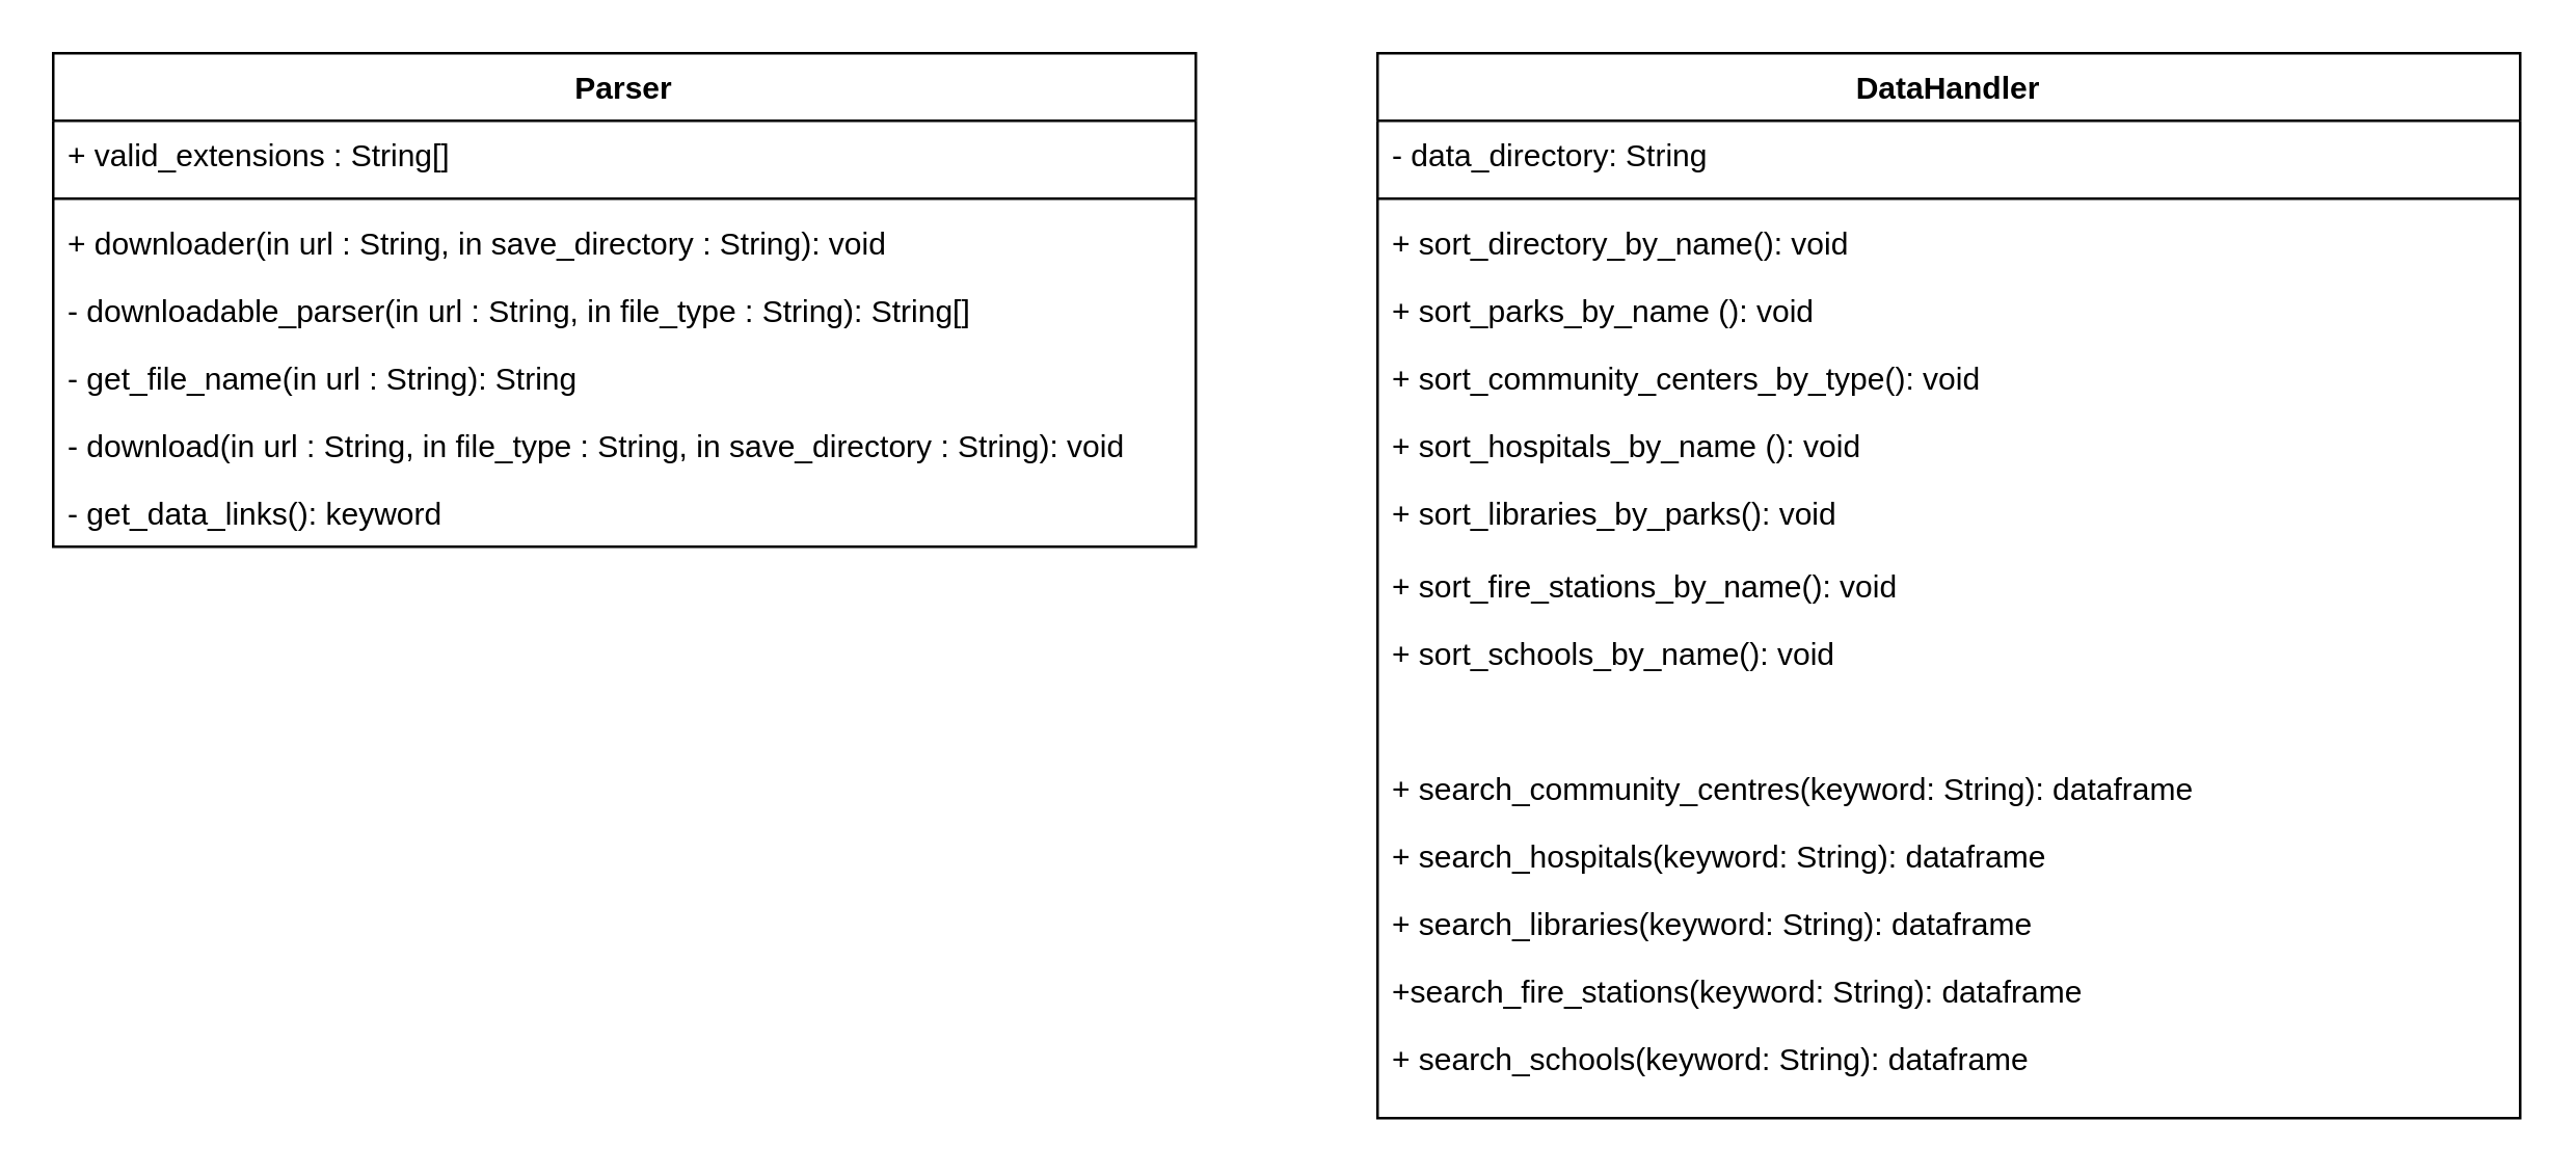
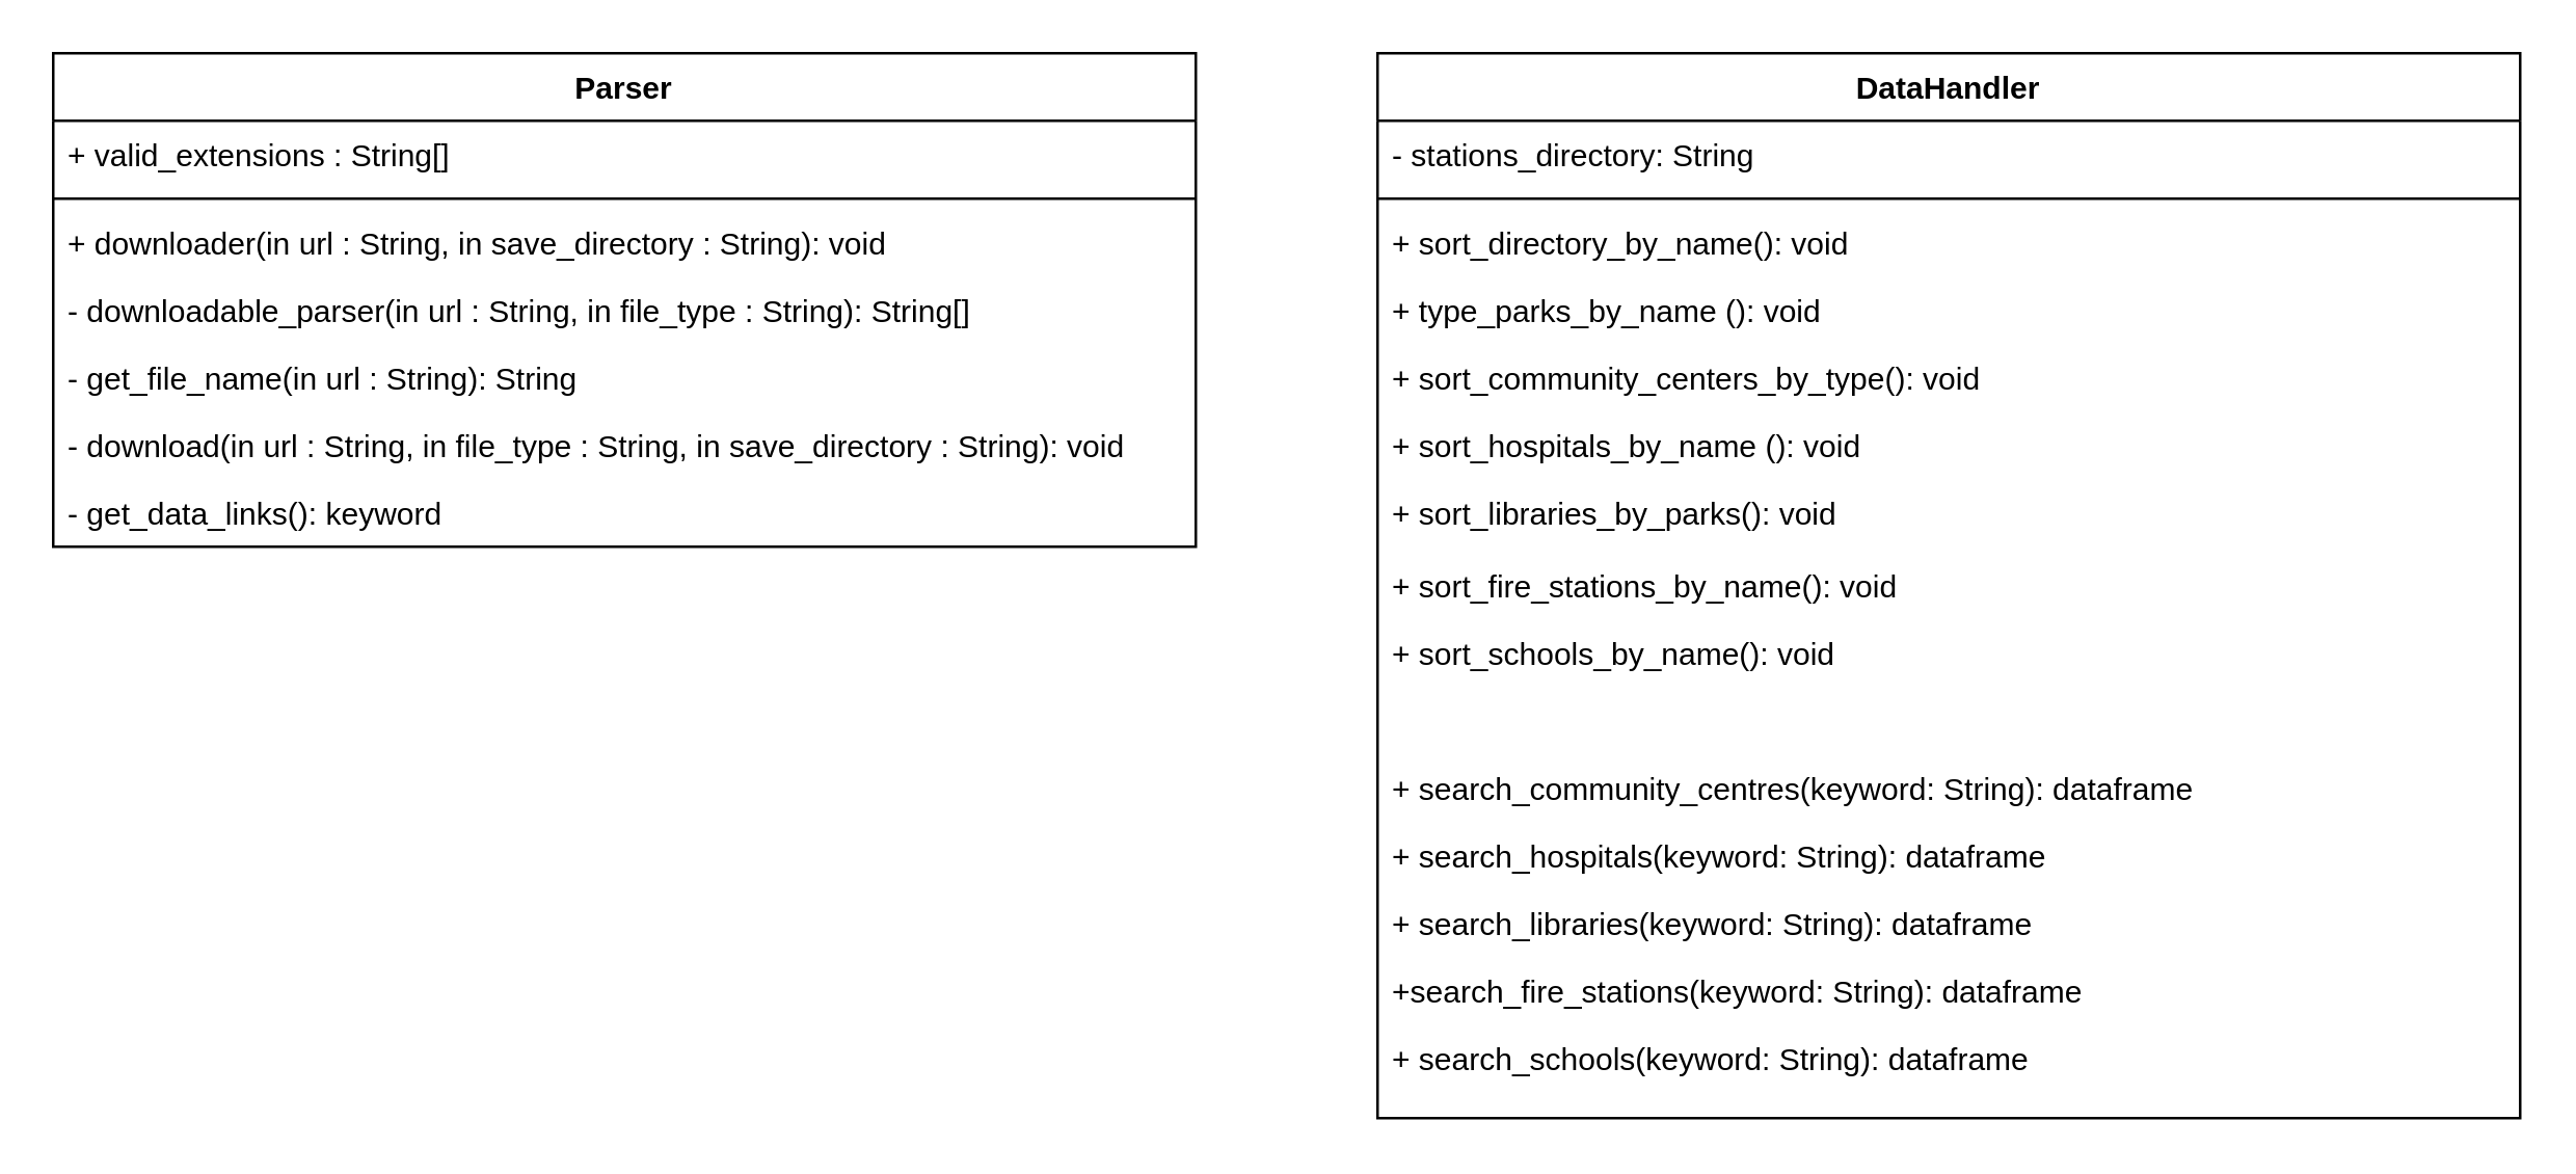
  <mxCell id="0" />
  <mxCell id="1" parent="0" />
  <mxCell id="2" value="Parser" style="swimlane;fontStyle=1;align=center;verticalAlign=top;childLayout=stackLayout;horizontal=1;startSize=26;horizontalStack=0;resizeParent=1;resizeParentMax=0;resizeLast=0;collapsible=1;marginBottom=0;whiteSpace=wrap;html=1;" parent="1" vertex="1"><mxGeometry x="20" y="20" width="440" height="190" as="geometry" /></mxCell>
  <mxCell id="3" value="+ valid_extensions : String[]" style="text;strokeColor=none;fillColor=none;align=left;verticalAlign=top;spacingLeft=4;spacingRight=4;overflow=hidden;rotatable=0;points=[[0,0.5],[1,0.5]];portConstraint=eastwest;whiteSpace=wrap;html=1;" parent="2" vertex="1"><mxGeometry y="26" width="440" height="26" as="geometry" /></mxCell>
  <mxCell id="4" value="" style="line;strokeWidth=1;fillColor=none;align=left;verticalAlign=middle;spacingTop=-1;spacingLeft=3;spacingRight=3;rotatable=0;labelPosition=right;points=[];portConstraint=eastwest;strokeColor=inherit;" parent="2" vertex="1"><mxGeometry y="52" width="440" height="8" as="geometry" /></mxCell>
  <mxCell id="5" value="+ downloader(in url : String, in save_directory : String): void" style="text;strokeColor=none;fillColor=none;align=left;verticalAlign=top;spacingLeft=4;spacingRight=4;overflow=hidden;rotatable=0;points=[[0,0.5],[1,0.5]];portConstraint=eastwest;whiteSpace=wrap;html=1;" parent="2" vertex="1"><mxGeometry y="60" width="440" height="26" as="geometry" /></mxCell>
  <mxCell id="6" value="- downloadable_parser(in url : String, in file_type : String): String[]" style="text;strokeColor=none;fillColor=none;align=left;verticalAlign=top;spacingLeft=4;spacingRight=4;overflow=hidden;rotatable=0;points=[[0,0.5],[1,0.5]];portConstraint=eastwest;whiteSpace=wrap;html=1;" parent="2" vertex="1"><mxGeometry y="86" width="440" height="26" as="geometry" /></mxCell>
  <mxCell id="7" value="- get_file_name(in url : String): String" style="text;strokeColor=none;fillColor=none;align=left;verticalAlign=top;spacingLeft=4;spacingRight=4;overflow=hidden;rotatable=0;points=[[0,0.5],[1,0.5]];portConstraint=eastwest;whiteSpace=wrap;html=1;" parent="2" vertex="1"><mxGeometry y="112" width="440" height="26" as="geometry" /></mxCell>
  <mxCell id="8" value="- download(in url : String, in file_type : String, in save_directory : String): void" style="text;strokeColor=none;fillColor=none;align=left;verticalAlign=top;spacingLeft=4;spacingRight=4;overflow=hidden;rotatable=0;points=[[0,0.5],[1,0.5]];portConstraint=eastwest;whiteSpace=wrap;html=1;" parent="2" vertex="1"><mxGeometry y="138" width="440" height="26" as="geometry" /></mxCell>
  <mxCell id="9" value="- get_data_links(): keyword" style="text;strokeColor=none;fillColor=none;align=left;verticalAlign=top;spacingLeft=4;spacingRight=4;overflow=hidden;rotatable=0;points=[[0,0.5],[1,0.5]];portConstraint=eastwest;whiteSpace=wrap;html=1;" parent="2" vertex="1"><mxGeometry y="164" width="440" height="26" as="geometry" /></mxCell>
  <mxCell id="10" value="DataHandler" style="swimlane;fontStyle=1;align=center;verticalAlign=top;childLayout=stackLayout;horizontal=1;startSize=26;horizontalStack=0;resizeParent=1;resizeParentMax=0;resizeLast=0;collapsible=1;marginBottom=0;whiteSpace=wrap;html=1;movable=1;resizable=1;rotatable=1;deletable=1;editable=1;locked=0;connectable=1;container=0;" vertex="1" parent="1"><mxGeometry x="530" y="20" width="440" height="410" as="geometry"><mxRectangle x="20" y="320" width="110" height="30" as="alternateBounds" /></mxGeometry></mxCell>
- <mxCell id="11" value="- data_directory: String" style="text;strokeColor=none;fillColor=none;align=left;verticalAlign=top;spacingLeft=4;spacingRight=4;overflow=hidden;rotatable=0;points=[[0,0.5],[1,0.5]];portConstraint=eastwest;whiteSpace=wrap;html=1;" vertex="1" parent="1"><mxGeometry x="530" y="46" width="440" height="84" as="geometry" /></mxCell>
+ <mxCell id="11" value="- stations_directory: String" style="text;strokeColor=none;fillColor=none;align=left;verticalAlign=top;spacingLeft=4;spacingRight=4;overflow=hidden;rotatable=0;points=[[0,0.5],[1,0.5]];portConstraint=eastwest;whiteSpace=wrap;html=1;" vertex="1" parent="1"><mxGeometry x="530" y="46" width="440" height="84" as="geometry" /></mxCell>
  <mxCell id="12" value="" style="line;strokeWidth=1;fillColor=none;align=left;verticalAlign=middle;spacingTop=-1;spacingLeft=3;spacingRight=3;rotatable=0;labelPosition=right;points=[];portConstraint=eastwest;strokeColor=inherit;" vertex="1" parent="1"><mxGeometry x="530" y="72" width="440" height="8" as="geometry" /></mxCell>
  <mxCell id="13" value="+ sort_directory_by_name(): void" style="text;strokeColor=none;fillColor=none;align=left;verticalAlign=top;spacingLeft=4;spacingRight=4;overflow=hidden;rotatable=0;points=[[0,0.5],[1,0.5]];portConstraint=eastwest;whiteSpace=wrap;html=1;" vertex="1" parent="1"><mxGeometry x="530" y="80" width="440" height="26" as="geometry" /></mxCell>
- <mxCell id="14" value="+ sort_parks_by_name (): void" style="text;strokeColor=none;fillColor=none;align=left;verticalAlign=top;spacingLeft=4;spacingRight=4;overflow=hidden;rotatable=0;points=[[0,0.5],[1,0.5]];portConstraint=eastwest;whiteSpace=wrap;html=1;" vertex="1" parent="1"><mxGeometry x="530" y="106" width="440" height="26" as="geometry" /></mxCell>
+ <mxCell id="14" value="+ type_parks_by_name (): void" style="text;strokeColor=none;fillColor=none;align=left;verticalAlign=top;spacingLeft=4;spacingRight=4;overflow=hidden;rotatable=0;points=[[0,0.5],[1,0.5]];portConstraint=eastwest;whiteSpace=wrap;html=1;" vertex="1" parent="1"><mxGeometry x="530" y="106" width="440" height="26" as="geometry" /></mxCell>
  <mxCell id="15" value="+ sort_community_centers_by_type(): void" style="text;strokeColor=none;fillColor=none;align=left;verticalAlign=top;spacingLeft=4;spacingRight=4;overflow=hidden;rotatable=0;points=[[0,0.5],[1,0.5]];portConstraint=eastwest;whiteSpace=wrap;html=1;" vertex="1" parent="1"><mxGeometry x="530" y="132" width="440" height="26" as="geometry" /></mxCell>
  <mxCell id="16" value="+ sort_hospitals_by_name (): void" style="text;strokeColor=none;fillColor=none;align=left;verticalAlign=top;spacingLeft=4;spacingRight=4;overflow=hidden;rotatable=0;points=[[0,0.5],[1,0.5]];portConstraint=eastwest;whiteSpace=wrap;html=1;" vertex="1" parent="1"><mxGeometry x="530" y="158" width="440" height="26" as="geometry" /></mxCell>
  <mxCell id="17" value="&lt;div&gt;+ sort_libraries_by_parks(): void&lt;/div&gt;&lt;div&gt;&lt;br&gt;&lt;/div&gt;&lt;div&gt;&lt;br&gt;&lt;/div&gt;&lt;div&gt;&lt;br&gt;&lt;/div&gt;" style="text;strokeColor=none;fillColor=none;align=left;verticalAlign=top;spacingLeft=4;spacingRight=4;overflow=hidden;rotatable=0;points=[[0,0.5],[1,0.5]];portConstraint=eastwest;whiteSpace=wrap;html=1;" vertex="1" parent="1"><mxGeometry x="530" y="184" width="440" height="26" as="geometry" /></mxCell>
  <mxCell id="18" value="&lt;div&gt;+ sort_fire_stations_by_name(): void&lt;/div&gt;&lt;div&gt;&lt;br&gt;&lt;/div&gt;&lt;div&gt;&lt;br&gt;&lt;/div&gt;&lt;div&gt;&lt;br&gt;&lt;/div&gt;" style="text;strokeColor=none;fillColor=none;align=left;verticalAlign=top;spacingLeft=4;spacingRight=4;overflow=hidden;rotatable=0;points=[[0,0.5],[1,0.5]];portConstraint=eastwest;whiteSpace=wrap;html=1;" vertex="1" parent="1"><mxGeometry x="530" y="212" width="440" height="26" as="geometry" /></mxCell>
  <mxCell id="19" value="+ search_community_centres(keyword: String): dataframe" style="text;strokeColor=none;fillColor=none;align=left;verticalAlign=top;spacingLeft=4;spacingRight=4;overflow=hidden;rotatable=0;points=[[0,0.5],[1,0.5]];portConstraint=eastwest;whiteSpace=wrap;html=1;" vertex="1" parent="1"><mxGeometry x="530" y="290" width="440" height="26" as="geometry" /></mxCell>
  <mxCell id="20" value="+ search_hospitals(keyword: String): dataframe" style="text;strokeColor=none;fillColor=none;align=left;verticalAlign=top;spacingLeft=4;spacingRight=4;overflow=hidden;rotatable=0;points=[[0,0.5],[1,0.5]];portConstraint=eastwest;whiteSpace=wrap;html=1;" vertex="1" parent="1"><mxGeometry x="530" y="316" width="440" height="26" as="geometry" /></mxCell>
  <mxCell id="21" value="+ search_libraries(keyword: String): dataframe" style="text;strokeColor=none;fillColor=none;align=left;verticalAlign=top;spacingLeft=4;spacingRight=4;overflow=hidden;rotatable=0;points=[[0,0.5],[1,0.5]];portConstraint=eastwest;whiteSpace=wrap;html=1;" vertex="1" parent="1"><mxGeometry x="530" y="342" width="440" height="26" as="geometry" /></mxCell>
  <mxCell id="22" value="&lt;div&gt;+ sort_schools_by_name(): void&lt;/div&gt;&lt;div&gt;&lt;br&gt;&lt;/div&gt;&lt;div&gt;&lt;br&gt;&lt;/div&gt;&lt;div&gt;&lt;br&gt;&lt;/div&gt;" style="text;strokeColor=none;fillColor=none;align=left;verticalAlign=top;spacingLeft=4;spacingRight=4;overflow=hidden;rotatable=0;points=[[0,0.5],[1,0.5]];portConstraint=eastwest;whiteSpace=wrap;html=1;" vertex="1" parent="1"><mxGeometry x="530" y="238" width="440" height="26" as="geometry" /></mxCell>
  <mxCell id="23" value="+ search_schools(keyword: String): dataframe" style="text;strokeColor=none;fillColor=none;align=left;verticalAlign=top;spacingLeft=4;spacingRight=4;overflow=hidden;rotatable=0;points=[[0,0.5],[1,0.5]];portConstraint=eastwest;whiteSpace=wrap;html=1;" vertex="1" parent="1"><mxGeometry x="530" y="394" width="440" height="26" as="geometry" /></mxCell>
  <mxCell id="24" value="+search_fire_stations(keyword: String): dataframe" style="text;strokeColor=none;fillColor=none;align=left;verticalAlign=top;spacingLeft=4;spacingRight=4;overflow=hidden;rotatable=0;points=[[0,0.5],[1,0.5]];portConstraint=eastwest;whiteSpace=wrap;html=1;" vertex="1" parent="1"><mxGeometry x="530" y="368" width="440" height="26" as="geometry" /></mxCell>
